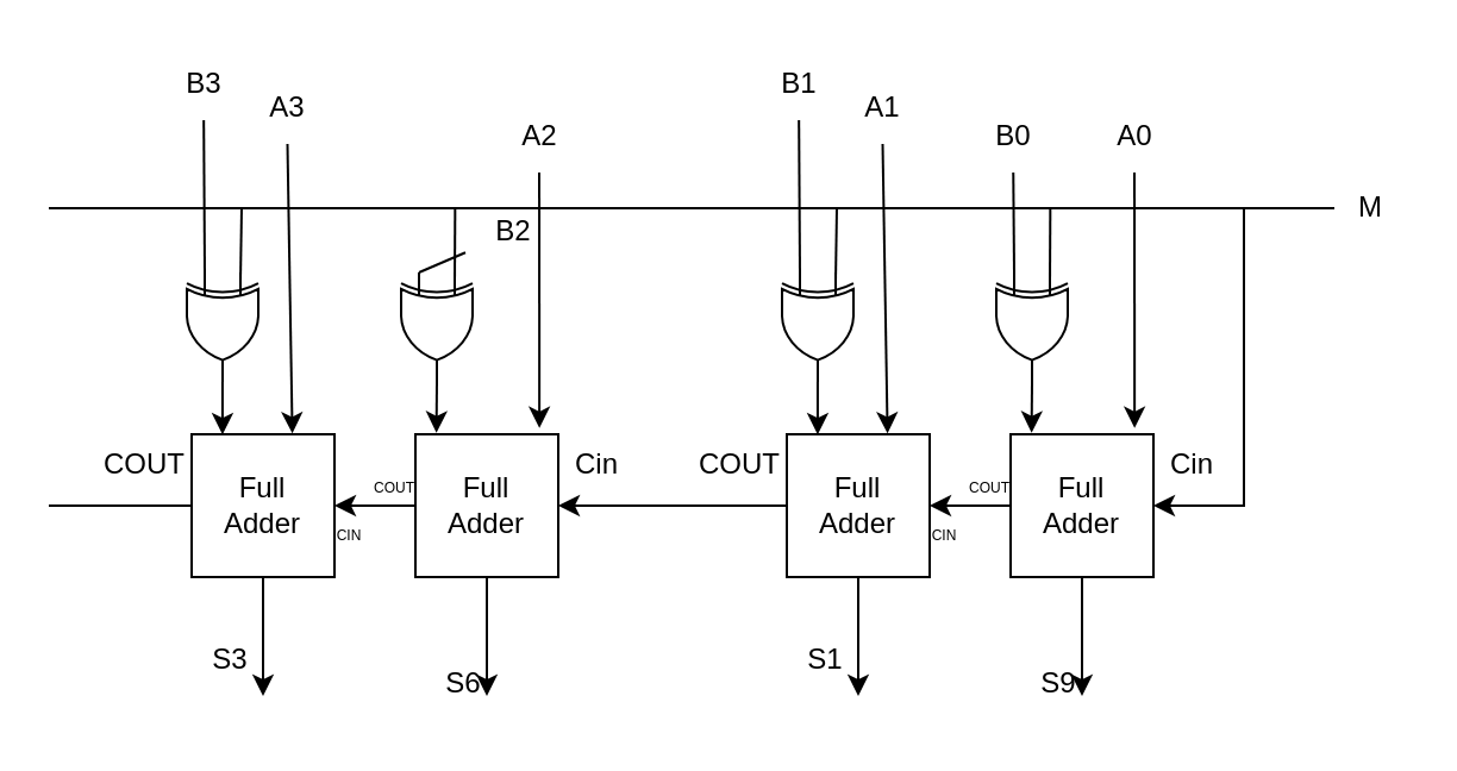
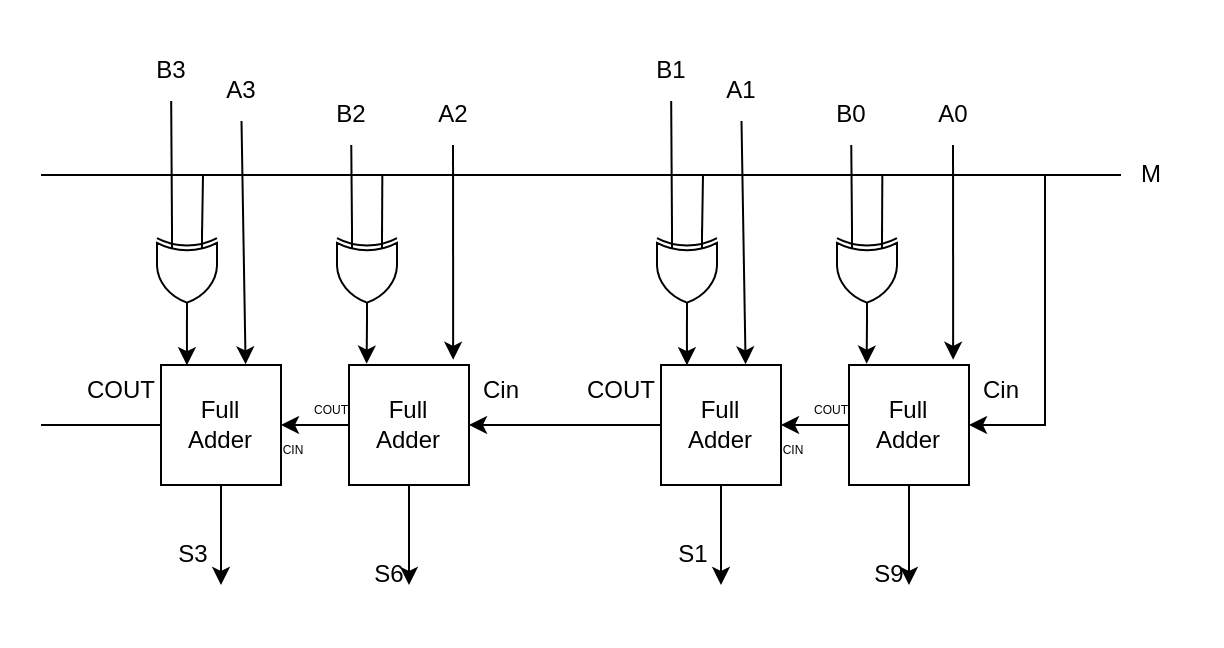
  <mxCell id="0" />
  <mxCell id="1" parent="0" />
  <mxCell id="2" style="edgeStyle=none;html=1;" edge="1" parent="1" source="4"><mxGeometry relative="1" as="geometry"><mxPoint x="360" y="292" as="targetPoint" /></mxGeometry></mxCell>
  <mxCell id="3" style="edgeStyle=none;html=1;exitX=0;exitY=0.5;exitDx=0;exitDy=0;entryX=1;entryY=0.5;entryDx=0;entryDy=0;" edge="1" parent="1" source="4" target="36"><mxGeometry relative="1" as="geometry" /></mxCell>
  <mxCell id="4" value="Full&lt;div&gt;Adder&lt;/div&gt;" style="whiteSpace=wrap;html=1;" vertex="1" parent="1"><mxGeometry x="330" y="182" width="60" height="60" as="geometry" /></mxCell>
  <mxCell id="5" style="edgeStyle=none;html=1;entryX=1;entryY=0.5;entryDx=0;entryDy=0;" edge="1" parent="1" source="7" target="4"><mxGeometry relative="1" as="geometry" /></mxCell>
  <mxCell id="6" style="edgeStyle=none;html=1;" edge="1" parent="1" source="7"><mxGeometry relative="1" as="geometry"><mxPoint x="454" y="292" as="targetPoint" /></mxGeometry></mxCell>
  <mxCell id="7" value="Full&lt;div&gt;Adder&lt;/div&gt;" style="whiteSpace=wrap;html=1;" vertex="1" parent="1"><mxGeometry x="424" y="182" width="60" height="60" as="geometry" /></mxCell>
  <mxCell id="8" style="edgeStyle=none;html=1;exitX=0;exitY=0.25;exitDx=0;exitDy=0;exitPerimeter=0;endArrow=none;endFill=0;" edge="1" parent="1"><mxGeometry relative="1" as="geometry"><mxPoint x="351" y="87" as="targetPoint" /><mxPoint x="350.5" y="118" as="sourcePoint" /></mxGeometry></mxCell>
  <mxCell id="9" value="" style="verticalLabelPosition=bottom;shadow=0;dashed=0;align=center;html=1;verticalAlign=top;shape=mxgraph.electrical.logic_gates.logic_gate;operation=xor;rotation=90;" vertex="1" parent="1"><mxGeometry x="320" y="122" width="46" height="30" as="geometry" /></mxCell>
  <mxCell id="10" style="edgeStyle=none;html=1;exitX=0;exitY=0.25;exitDx=0;exitDy=0;exitPerimeter=0;endArrow=none;endFill=0;" edge="1" parent="1"><mxGeometry relative="1" as="geometry"><mxPoint x="440.667" y="87" as="targetPoint" /><mxPoint x="440.5" y="119" as="sourcePoint" /></mxGeometry></mxCell>
  <mxCell id="11" value="" style="verticalLabelPosition=bottom;shadow=0;dashed=0;align=center;html=1;verticalAlign=top;shape=mxgraph.electrical.logic_gates.logic_gate;operation=xor;rotation=90;" vertex="1" parent="1"><mxGeometry x="410" y="122" width="46" height="30" as="geometry" /></mxCell>
  <mxCell id="12" style="edgeStyle=none;html=1;endArrow=none;endFill=0;" edge="1" parent="1" source="14"><mxGeometry relative="1" as="geometry"><mxPoint x="270" y="87" as="targetPoint" /></mxGeometry></mxCell>
  <mxCell id="13" style="edgeStyle=orthogonalEdgeStyle;html=1;entryX=1;entryY=0.5;entryDx=0;entryDy=0;rounded=0;curved=0;" edge="1" parent="1" source="14" target="7"><mxGeometry relative="1" as="geometry" /></mxCell>
  <mxCell id="14" value="M" style="text;html=1;align=center;verticalAlign=middle;resizable=0;points=[];autosize=1;strokeColor=none;fillColor=none;" vertex="1" parent="1"><mxGeometry x="560" y="72" width="30" height="30" as="geometry" /></mxCell>
  <mxCell id="15" style="edgeStyle=none;html=1;entryX=0.216;entryY=0.002;entryDx=0;entryDy=0;entryPerimeter=0;" edge="1" parent="1" source="9" target="4"><mxGeometry relative="1" as="geometry" /></mxCell>
  <mxCell id="16" value="A1" style="text;html=1;align=center;verticalAlign=middle;resizable=0;points=[];autosize=1;strokeColor=none;fillColor=none;" vertex="1" parent="1"><mxGeometry x="350" y="30" width="40" height="30" as="geometry" /></mxCell>
  <mxCell id="17" style="edgeStyle=none;html=1;entryX=0.705;entryY=-0.006;entryDx=0;entryDy=0;entryPerimeter=0;" edge="1" parent="1" source="16" target="4"><mxGeometry relative="1" as="geometry" /></mxCell>
  <mxCell id="18" value="B1" style="text;html=1;align=center;verticalAlign=middle;resizable=0;points=[];autosize=1;strokeColor=none;fillColor=none;" vertex="1" parent="1"><mxGeometry x="315" y="20" width="40" height="30" as="geometry" /></mxCell>
  <mxCell id="19" style="edgeStyle=none;html=1;entryX=0;entryY=0.75;entryDx=0;entryDy=0;entryPerimeter=0;endArrow=none;endFill=0;" edge="1" parent="1" source="18" target="9"><mxGeometry relative="1" as="geometry" /></mxCell>
  <mxCell id="20" style="edgeStyle=none;html=1;exitX=1;exitY=0.5;exitDx=0;exitDy=0;exitPerimeter=0;entryX=0.147;entryY=-0.011;entryDx=0;entryDy=0;entryPerimeter=0;" edge="1" parent="1" source="11" target="7"><mxGeometry relative="1" as="geometry" /></mxCell>
  <mxCell id="21" value="A0" style="text;html=1;align=center;verticalAlign=middle;resizable=0;points=[];autosize=1;strokeColor=none;fillColor=none;" vertex="1" parent="1"><mxGeometry x="456" y="42" width="40" height="30" as="geometry" /></mxCell>
  <mxCell id="22" style="edgeStyle=none;html=1;entryX=0.868;entryY=-0.043;entryDx=0;entryDy=0;entryPerimeter=0;" edge="1" parent="1" source="21" target="7"><mxGeometry relative="1" as="geometry" /></mxCell>
  <mxCell id="23" value="B0" style="text;html=1;align=center;verticalAlign=middle;resizable=0;points=[];autosize=1;strokeColor=none;fillColor=none;" vertex="1" parent="1"><mxGeometry x="405" y="42" width="40" height="30" as="geometry" /></mxCell>
  <mxCell id="24" style="edgeStyle=none;html=1;entryX=0;entryY=0.75;entryDx=0;entryDy=0;entryPerimeter=0;endArrow=none;endFill=0;" edge="1" parent="1" source="23" target="11"><mxGeometry relative="1" as="geometry" /></mxCell>
  <mxCell id="25" value="Cin" style="text;html=1;align=center;verticalAlign=middle;resizable=0;points=[];autosize=1;strokeColor=none;fillColor=none;" vertex="1" parent="1"><mxGeometry x="480" y="180" width="40" height="30" as="geometry" /></mxCell>
  <mxCell id="26" value="COUT" style="text;html=1;align=center;verticalAlign=middle;resizable=0;points=[];autosize=1;strokeColor=none;fillColor=none;fontSize=6;" vertex="1" parent="1"><mxGeometry x="395" y="195" width="40" height="20" as="geometry" /></mxCell>
  <mxCell id="27" value="CIN" style="text;html=1;align=center;verticalAlign=middle;resizable=0;points=[];autosize=1;strokeColor=none;fillColor=none;fontSize=6;" vertex="1" parent="1"><mxGeometry x="381" y="215" width="30" height="20" as="geometry" /></mxCell>
  <mxCell id="28" value="COUT" style="text;html=1;align=center;verticalAlign=middle;resizable=0;points=[];autosize=1;strokeColor=none;fillColor=none;" vertex="1" parent="1"><mxGeometry x="280" y="180" width="60" height="30" as="geometry" /></mxCell>
  <mxCell id="29" value="S9" style="text;html=1;align=center;verticalAlign=middle;resizable=0;points=[];autosize=1;strokeColor=none;fillColor=none;" vertex="1" parent="1"><mxGeometry x="424" y="272" width="40" height="30" as="geometry" /></mxCell>
  <mxCell id="30" value="S1" style="text;html=1;align=center;verticalAlign=middle;resizable=0;points=[];autosize=1;strokeColor=none;fillColor=none;" vertex="1" parent="1"><mxGeometry x="326" y="262" width="40" height="30" as="geometry" /></mxCell>
  <mxCell id="31" style="edgeStyle=none;html=1;endArrow=none;endFill=0;" edge="1" parent="1" source="33"><mxGeometry relative="1" as="geometry"><mxPoint x="20" y="212" as="targetPoint" /></mxGeometry></mxCell>
  <mxCell id="32" style="edgeStyle=none;html=1;" edge="1" parent="1" source="33"><mxGeometry relative="1" as="geometry"><mxPoint x="110" y="292" as="targetPoint" /></mxGeometry></mxCell>
  <mxCell id="33" value="Full&lt;div&gt;Adder&lt;/div&gt;" style="whiteSpace=wrap;html=1;" vertex="1" parent="1"><mxGeometry x="80" y="182" width="60" height="60" as="geometry" /></mxCell>
  <mxCell id="34" style="edgeStyle=none;html=1;entryX=1;entryY=0.5;entryDx=0;entryDy=0;" edge="1" parent="1" source="36" target="33"><mxGeometry relative="1" as="geometry" /></mxCell>
  <mxCell id="35" style="edgeStyle=none;html=1;" edge="1" parent="1" source="36"><mxGeometry relative="1" as="geometry"><mxPoint x="204" y="292" as="targetPoint" /></mxGeometry></mxCell>
  <mxCell id="36" value="Full&lt;div&gt;Adder&lt;/div&gt;" style="whiteSpace=wrap;html=1;" vertex="1" parent="1"><mxGeometry x="174" y="182" width="60" height="60" as="geometry" /></mxCell>
  <mxCell id="37" style="edgeStyle=none;html=1;exitX=0;exitY=0.25;exitDx=0;exitDy=0;exitPerimeter=0;endArrow=none;endFill=0;" edge="1" parent="1"><mxGeometry relative="1" as="geometry"><mxPoint x="101" y="87" as="targetPoint" /><mxPoint x="100.5" y="118" as="sourcePoint" /></mxGeometry></mxCell>
  <mxCell id="38" value="" style="verticalLabelPosition=bottom;shadow=0;dashed=0;align=center;html=1;verticalAlign=top;shape=mxgraph.electrical.logic_gates.logic_gate;operation=xor;rotation=90;" vertex="1" parent="1"><mxGeometry x="70" y="122" width="46" height="30" as="geometry" /></mxCell>
  <mxCell id="39" style="edgeStyle=none;html=1;exitX=0;exitY=0.25;exitDx=0;exitDy=0;exitPerimeter=0;endArrow=none;endFill=0;" edge="1" parent="1"><mxGeometry relative="1" as="geometry"><mxPoint x="190.667" y="87" as="targetPoint" /><mxPoint x="190.5" y="119" as="sourcePoint" /></mxGeometry></mxCell>
  <mxCell id="40" value="" style="verticalLabelPosition=bottom;shadow=0;dashed=0;align=center;html=1;verticalAlign=top;shape=mxgraph.electrical.logic_gates.logic_gate;operation=xor;rotation=90;" vertex="1" parent="1"><mxGeometry x="160" y="122" width="46" height="30" as="geometry" /></mxCell>
  <mxCell id="41" style="edgeStyle=none;html=1;endArrow=none;endFill=0;" edge="1" parent="1"><mxGeometry relative="1" as="geometry"><mxPoint x="20" y="87" as="targetPoint" /><mxPoint x="310" y="87" as="sourcePoint" /></mxGeometry></mxCell>
  <mxCell id="42" style="edgeStyle=none;html=1;entryX=0.216;entryY=0.002;entryDx=0;entryDy=0;entryPerimeter=0;" edge="1" parent="1" source="38" target="33"><mxGeometry relative="1" as="geometry" /></mxCell>
  <mxCell id="43" value="A3" style="text;html=1;align=center;verticalAlign=middle;resizable=0;points=[];autosize=1;strokeColor=none;fillColor=none;" vertex="1" parent="1"><mxGeometry x="100" y="30" width="40" height="30" as="geometry" /></mxCell>
  <mxCell id="44" style="edgeStyle=none;html=1;entryX=0.705;entryY=-0.006;entryDx=0;entryDy=0;entryPerimeter=0;" edge="1" parent="1" source="43" target="33"><mxGeometry relative="1" as="geometry" /></mxCell>
  <mxCell id="45" value="B3" style="text;html=1;align=center;verticalAlign=middle;resizable=0;points=[];autosize=1;strokeColor=none;fillColor=none;" vertex="1" parent="1"><mxGeometry x="65" y="20" width="40" height="30" as="geometry" /></mxCell>
  <mxCell id="46" style="edgeStyle=none;html=1;entryX=0;entryY=0.75;entryDx=0;entryDy=0;entryPerimeter=0;endArrow=none;endFill=0;" edge="1" parent="1" source="45" target="38"><mxGeometry relative="1" as="geometry" /></mxCell>
  <mxCell id="47" style="edgeStyle=none;html=1;exitX=1;exitY=0.5;exitDx=0;exitDy=0;exitPerimeter=0;entryX=0.147;entryY=-0.011;entryDx=0;entryDy=0;entryPerimeter=0;" edge="1" parent="1" source="40" target="36"><mxGeometry relative="1" as="geometry" /></mxCell>
  <mxCell id="48" value="A2" style="text;html=1;align=center;verticalAlign=middle;resizable=0;points=[];autosize=1;strokeColor=none;fillColor=none;" vertex="1" parent="1"><mxGeometry x="206" y="42" width="40" height="30" as="geometry" /></mxCell>
  <mxCell id="49" style="edgeStyle=none;html=1;entryX=0.868;entryY=-0.043;entryDx=0;entryDy=0;entryPerimeter=0;" edge="1" parent="1" source="48" target="36"><mxGeometry relative="1" as="geometry" /></mxCell>
- <mxCell id="50" value="B2" style="text;html=1;align=center;verticalAlign=middle;resizable=0;points=[];autosize=1;strokeColor=none;fillColor=none;" vertex="1" parent="1"><mxGeometry x="195" y="82" width="40" height="30" as="geometry" /></mxCell>
+ <mxCell id="50" value="B2" style="text;html=1;align=center;verticalAlign=middle;resizable=0;points=[];autosize=1;strokeColor=none;fillColor=none;" vertex="1" parent="1"><mxGeometry x="155" y="42" width="40" height="30" as="geometry" /></mxCell>
  <mxCell id="51" style="edgeStyle=none;html=1;entryX=0;entryY=0.75;entryDx=0;entryDy=0;entryPerimeter=0;endArrow=none;endFill=0;" edge="1" parent="1" source="50" target="40"><mxGeometry relative="1" as="geometry" /></mxCell>
  <mxCell id="52" value="Cin" style="text;html=1;align=center;verticalAlign=middle;resizable=0;points=[];autosize=1;strokeColor=none;fillColor=none;" vertex="1" parent="1"><mxGeometry x="230" y="180" width="40" height="30" as="geometry" /></mxCell>
  <mxCell id="53" value="COUT" style="text;html=1;align=center;verticalAlign=middle;resizable=0;points=[];autosize=1;strokeColor=none;fillColor=none;fontSize=6;" vertex="1" parent="1"><mxGeometry x="145" y="195" width="40" height="20" as="geometry" /></mxCell>
  <mxCell id="54" value="CIN" style="text;html=1;align=center;verticalAlign=middle;resizable=0;points=[];autosize=1;strokeColor=none;fillColor=none;fontSize=6;" vertex="1" parent="1"><mxGeometry x="131" y="215" width="30" height="20" as="geometry" /></mxCell>
  <mxCell id="55" value="COUT" style="text;html=1;align=center;verticalAlign=middle;resizable=0;points=[];autosize=1;strokeColor=none;fillColor=none;" vertex="1" parent="1"><mxGeometry x="30" y="180" width="60" height="30" as="geometry" /></mxCell>
  <mxCell id="56" value="S6" style="text;html=1;align=center;verticalAlign=middle;resizable=0;points=[];autosize=1;strokeColor=none;fillColor=none;" vertex="1" parent="1"><mxGeometry x="174" y="272" width="40" height="30" as="geometry" /></mxCell>
  <mxCell id="57" value="S3" style="text;html=1;align=center;verticalAlign=middle;resizable=0;points=[];autosize=1;strokeColor=none;fillColor=none;" vertex="1" parent="1"><mxGeometry x="76" y="262" width="40" height="30" as="geometry" /></mxCell>
